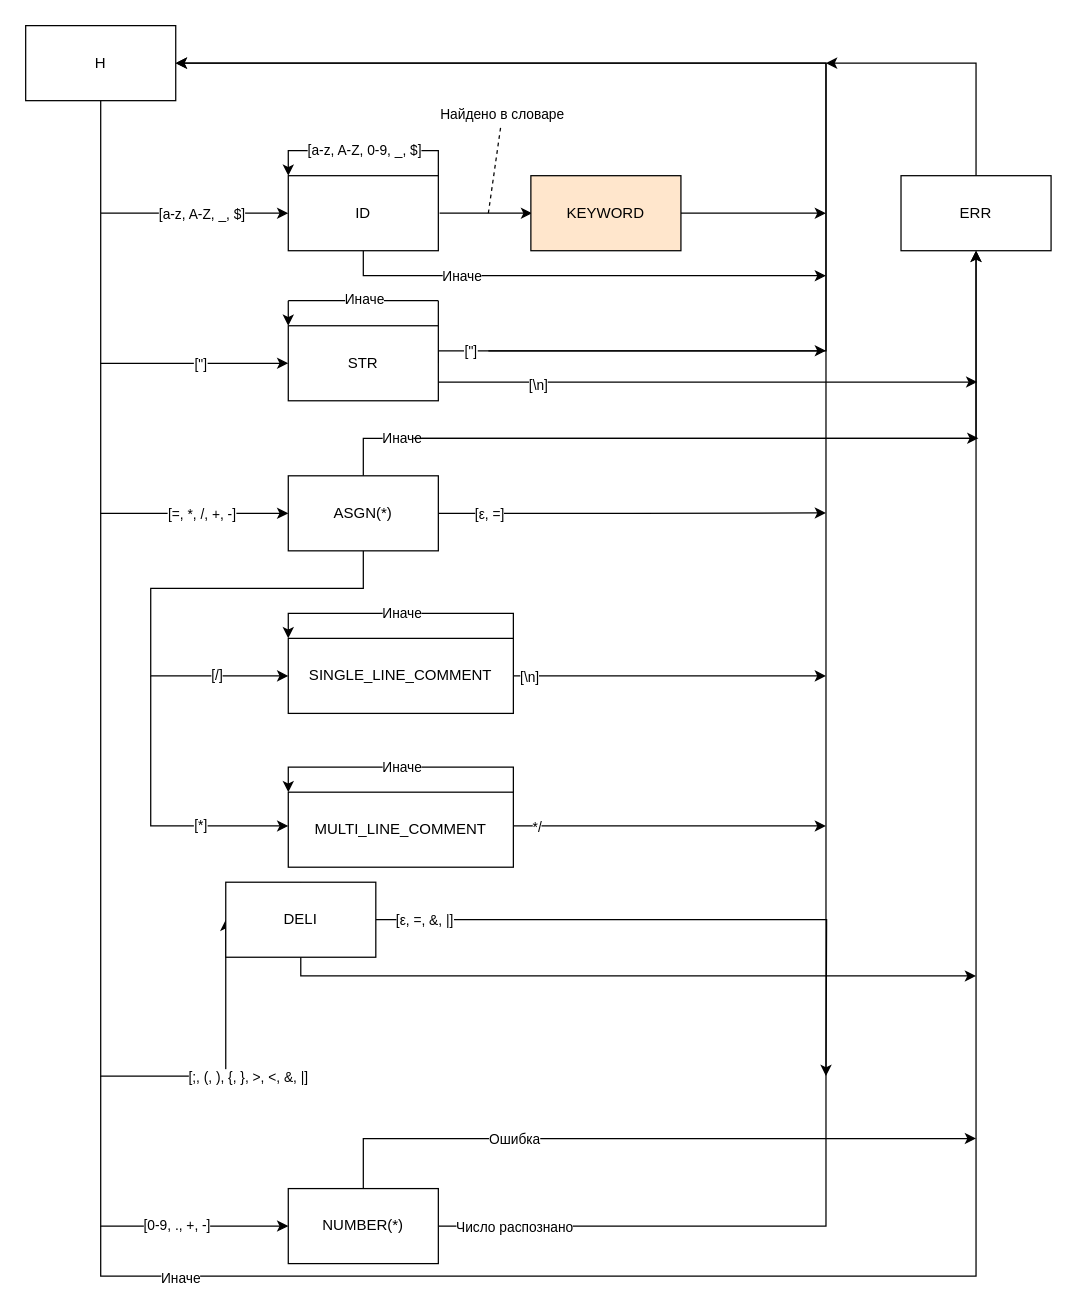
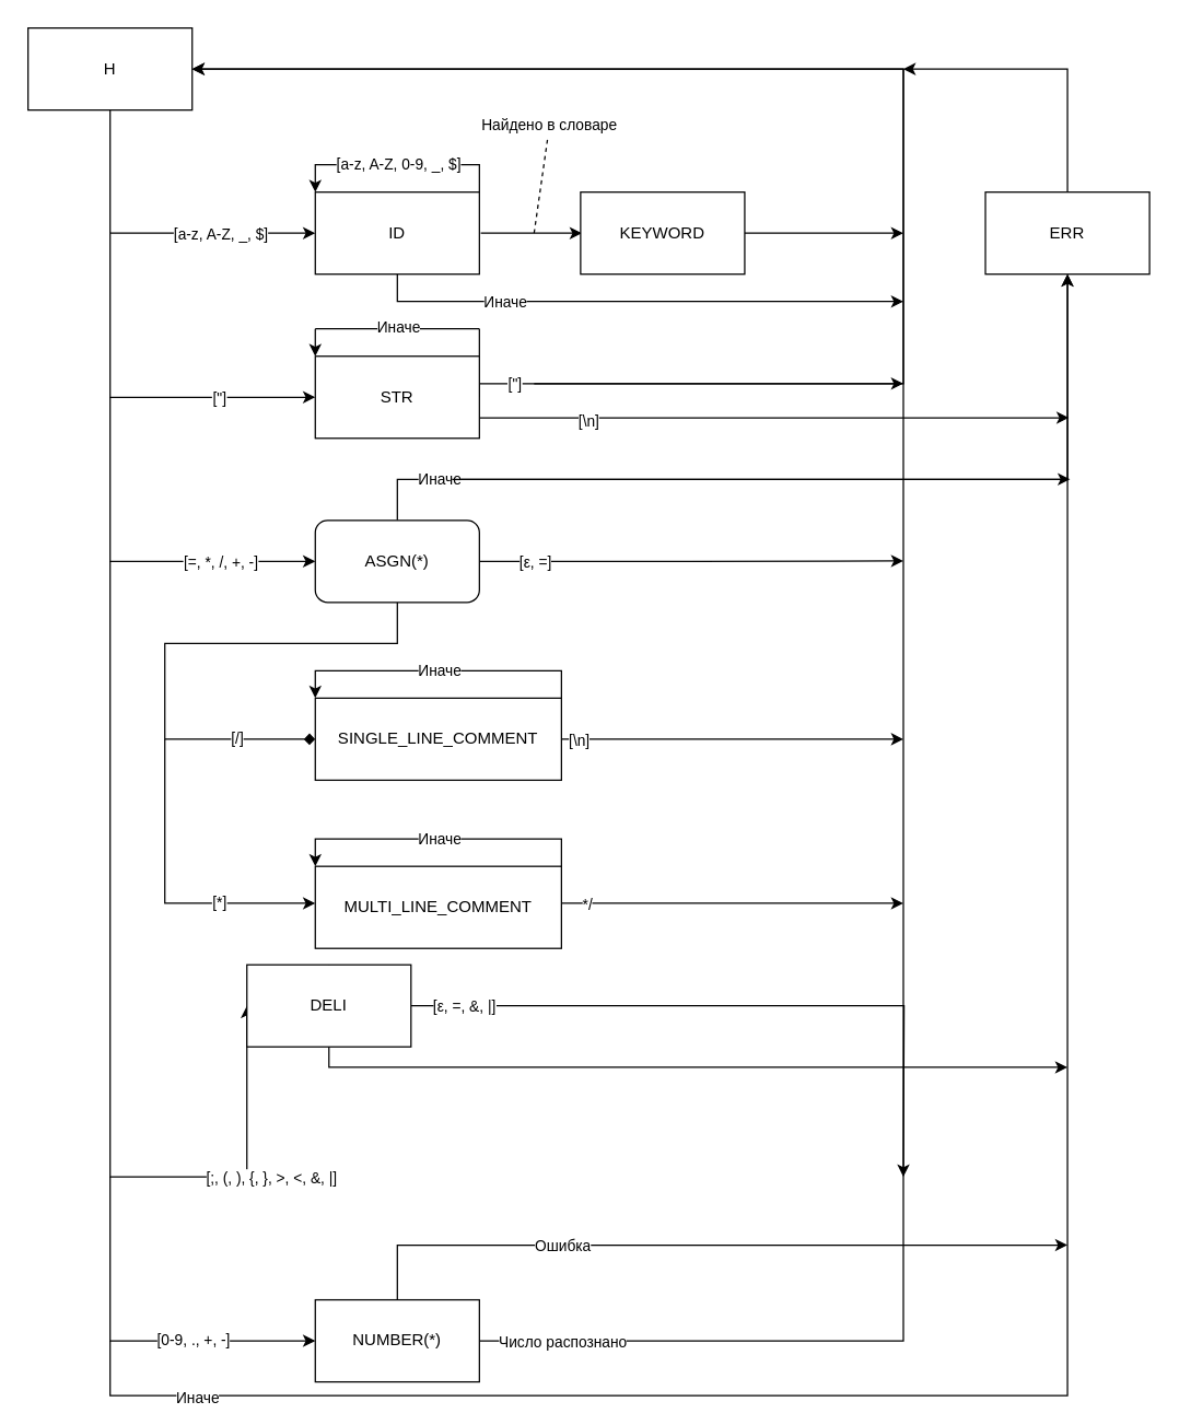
  <mxCell id="0" />
  <mxCell id="1" parent="0" />
  <mxCell id="2" style="edgeStyle=orthogonalEdgeStyle;rounded=0;orthogonalLoop=1;jettySize=auto;html=1;exitX=0.5;exitY=1;exitDx=0;exitDy=0;entryX=0;entryY=0.5;entryDx=0;entryDy=0;" parent="1" source="4" target="9" edge="1"><mxGeometry relative="1" as="geometry" /></mxCell>
  <mxCell id="3" value="[a-z, A-Z, _, $]" style="edgeLabel;html=1;align=center;verticalAlign=middle;resizable=0;points=[];" parent="2" vertex="1" connectable="0"><mxGeometry x="0.466" relative="1" as="geometry"><mxPoint x="-5.83" as="offset" /></mxGeometry></mxCell>
  <mxCell id="4" value="H" style="rounded=0;whiteSpace=wrap;html=1;" parent="1" vertex="1"><mxGeometry x="20" y="20" width="120" height="60" as="geometry" /></mxCell>
  <mxCell id="5" style="edgeStyle=orthogonalEdgeStyle;rounded=0;orthogonalLoop=1;jettySize=auto;html=1;exitX=1;exitY=0.5;exitDx=0;exitDy=0;entryX=0;entryY=0.5;entryDx=0;entryDy=0;" parent="1" edge="1"><mxGeometry relative="1" as="geometry"><mxPoint x="351" y="170" as="sourcePoint" /><mxPoint x="425" y="170" as="targetPoint" /><Array as="points"><mxPoint x="390" y="170" /><mxPoint x="390" y="170" /></Array></mxGeometry></mxCell>
  <mxCell id="6" value="Найдено в словаре" style="edgeLabel;html=1;align=center;verticalAlign=middle;resizable=0;points=[];" parent="5" vertex="1" connectable="0"><mxGeometry x="-0.283" y="1" relative="1" as="geometry"><mxPoint x="22.33" y="-79" as="offset" /></mxGeometry></mxCell>
  <mxCell id="7" style="edgeStyle=orthogonalEdgeStyle;rounded=0;orthogonalLoop=1;jettySize=auto;html=1;exitX=0.5;exitY=1;exitDx=0;exitDy=0;" parent="1" source="9" edge="1"><mxGeometry relative="1" as="geometry"><mxPoint x="660" y="220" as="targetPoint" /><Array as="points"><mxPoint x="290" y="220" /></Array></mxGeometry></mxCell>
  <mxCell id="8" value="Иначе" style="edgeLabel;html=1;align=center;verticalAlign=middle;resizable=0;points=[];" parent="7" vertex="1" connectable="0"><mxGeometry x="-0.499" relative="1" as="geometry"><mxPoint as="offset" /></mxGeometry></mxCell>
  <mxCell id="9" value="ID" style="rounded=0;whiteSpace=wrap;html=1;" parent="1" vertex="1"><mxGeometry x="230" y="140" width="120" height="60" as="geometry" /></mxCell>
  <mxCell id="10" style="edgeStyle=orthogonalEdgeStyle;rounded=0;orthogonalLoop=1;jettySize=auto;html=1;exitX=1;exitY=0.5;exitDx=0;exitDy=0;" parent="1" source="11" edge="1"><mxGeometry relative="1" as="geometry"><mxPoint x="660" y="170" as="targetPoint" /></mxGeometry></mxCell>
- <mxCell id="11" value="KEYWORD" style="rounded=0;whiteSpace=wrap;html=1;fillColor=#ffe6cc;" parent="1" vertex="1"><mxGeometry x="424" y="140" width="120" height="60" as="geometry" /></mxCell>
+ <mxCell id="11" value="KEYWORD" style="rounded=0;whiteSpace=wrap;html=1;" parent="1" vertex="1"><mxGeometry x="424" y="140" width="120" height="60" as="geometry" /></mxCell>
  <mxCell id="12" style="edgeStyle=orthogonalEdgeStyle;rounded=0;orthogonalLoop=1;jettySize=auto;html=1;exitX=0;exitY=0.5;exitDx=0;exitDy=0;entryX=0;entryY=0.5;entryDx=0;entryDy=0;" parent="1" target="23" edge="1"><mxGeometry relative="1" as="geometry"><mxPoint x="80" y="170" as="sourcePoint" /><Array as="points"><mxPoint x="80" y="290" /></Array></mxGeometry></mxCell>
  <mxCell id="13" value="[&quot;]" style="edgeLabel;html=1;align=center;verticalAlign=middle;resizable=0;points=[];" parent="12" vertex="1" connectable="0"><mxGeometry x="0.367" y="-1" relative="1" as="geometry"><mxPoint x="14.83" y="-1" as="offset" /></mxGeometry></mxCell>
  <mxCell id="14" style="edgeStyle=orthogonalEdgeStyle;rounded=0;orthogonalLoop=1;jettySize=auto;html=1;exitX=1;exitY=0.5;exitDx=0;exitDy=0;entryX=1;entryY=0.5;entryDx=0;entryDy=0;" parent="1" source="23" target="4" edge="1"><mxGeometry relative="1" as="geometry"><Array as="points"><mxPoint x="350" y="280" /><mxPoint x="660" y="280" /><mxPoint x="660" y="50" /></Array></mxGeometry></mxCell>
  <mxCell id="15" value="[&quot;]" style="edgeLabel;html=1;align=center;verticalAlign=middle;resizable=0;points=[];" parent="14" vertex="1" connectable="0"><mxGeometry x="-0.935" y="-2" relative="1" as="geometry"><mxPoint y="-2" as="offset" /></mxGeometry></mxCell>
  <mxCell id="16" style="edgeStyle=none;rounded=0;orthogonalLoop=1;jettySize=auto;html=1;endArrow=none;endFill=0;" parent="1" edge="1"><mxGeometry relative="1" as="geometry"><mxPoint x="230" y="240" as="targetPoint" /><mxPoint x="350" y="240" as="sourcePoint" /></mxGeometry></mxCell>
  <mxCell id="17" value="Иначе" style="edgeLabel;html=1;align=center;verticalAlign=middle;resizable=0;points=[];" parent="16" vertex="1" connectable="0"><mxGeometry x="0.174" y="-2" relative="1" as="geometry"><mxPoint x="10.48" as="offset" /></mxGeometry></mxCell>
  <mxCell id="18" style="edgeStyle=none;rounded=0;orthogonalLoop=1;jettySize=auto;html=1;exitX=1;exitY=0;exitDx=0;exitDy=0;endArrow=none;endFill=0;" parent="1" source="23" edge="1"><mxGeometry relative="1" as="geometry"><mxPoint x="350" y="240" as="targetPoint" /></mxGeometry></mxCell>
  <mxCell id="19" style="edgeStyle=none;rounded=0;orthogonalLoop=1;jettySize=auto;html=1;endArrow=classic;endFill=1;exitX=0;exitY=0;exitDx=0;exitDy=0;entryX=0;entryY=0;entryDx=0;entryDy=0;" parent="1" target="23" edge="1"><mxGeometry relative="1" as="geometry"><mxPoint x="230" y="240" as="sourcePoint" /></mxGeometry></mxCell>
  <mxCell id="20" style="edgeStyle=none;rounded=0;orthogonalLoop=1;jettySize=auto;html=1;endArrow=classic;endFill=1;exitX=1;exitY=0.75;exitDx=0;exitDy=0;" parent="1" source="23" edge="1"><mxGeometry relative="1" as="geometry"><mxPoint x="781" y="305" as="targetPoint" /></mxGeometry></mxCell>
  <mxCell id="21" value="[\n]" style="edgeLabel;html=1;align=center;verticalAlign=middle;resizable=0;points=[];" parent="20" vertex="1" connectable="0"><mxGeometry x="-0.893" y="-2" relative="1" as="geometry"><mxPoint x="56.98" as="offset" /></mxGeometry></mxCell>
  <mxCell id="22" style="edgeStyle=none;rounded=0;orthogonalLoop=1;jettySize=auto;html=1;endArrow=classic;endFill=1;" parent="1" edge="1"><mxGeometry relative="1" as="geometry"><mxPoint x="660" y="280" as="targetPoint" /><mxPoint x="390" y="280" as="sourcePoint" /></mxGeometry></mxCell>
  <mxCell id="23" value="STR" style="rounded=0;whiteSpace=wrap;html=1;" parent="1" vertex="1"><mxGeometry x="230" y="260" width="120" height="60" as="geometry" /></mxCell>
  <mxCell id="24" style="edgeStyle=orthogonalEdgeStyle;rounded=0;orthogonalLoop=1;jettySize=auto;html=1;exitX=0;exitY=0.5;exitDx=0;exitDy=0;entryX=0;entryY=0.5;entryDx=0;entryDy=0;" parent="1" target="33" edge="1"><mxGeometry relative="1" as="geometry"><mxPoint x="80" y="290" as="sourcePoint" /><Array as="points"><mxPoint x="80" y="410" /></Array></mxGeometry></mxCell>
  <mxCell id="25" value="[=, *, /, +, -]" style="edgeLabel;html=1;align=center;verticalAlign=middle;resizable=0;points=[];" parent="24" vertex="1" connectable="0"><mxGeometry x="0.407" y="-6" relative="1" as="geometry"><mxPoint x="10.59" y="-6" as="offset" /></mxGeometry></mxCell>
- <mxCell id="26" style="edgeStyle=orthogonalEdgeStyle;rounded=0;orthogonalLoop=1;jettySize=auto;html=1;exitX=0.5;exitY=1;exitDx=0;exitDy=0;entryX=0;entryY=0.5;entryDx=0;entryDy=0;" parent="1" source="33" target="43" edge="1"><mxGeometry relative="1" as="geometry"><Array as="points"><mxPoint x="290" y="470" /><mxPoint x="120" y="470" /><mxPoint x="120" y="540" /></Array></mxGeometry></mxCell>
+ <mxCell id="26" style="edgeStyle=orthogonalEdgeStyle;rounded=0;orthogonalLoop=1;jettySize=auto;html=1;exitX=0.5;exitY=1;exitDx=0;exitDy=0;entryX=0;entryY=0.5;entryDx=0;entryDy=0;endArrow=diamond;" parent="1" source="33" target="43" edge="1"><mxGeometry relative="1" as="geometry"><Array as="points"><mxPoint x="290" y="470" /><mxPoint x="120" y="470" /><mxPoint x="120" y="540" /></Array></mxGeometry></mxCell>
  <mxCell id="27" value="[/]" style="edgeLabel;html=1;align=center;verticalAlign=middle;resizable=0;points=[];" parent="26" vertex="1" connectable="0"><mxGeometry x="0.76" relative="1" as="geometry"><mxPoint x="-11.03" y="-0.02" as="offset" /></mxGeometry></mxCell>
  <mxCell id="28" style="edgeStyle=orthogonalEdgeStyle;rounded=0;orthogonalLoop=1;jettySize=auto;html=1;exitX=0.5;exitY=0;exitDx=0;exitDy=0;entryX=0.5;entryY=1;entryDx=0;entryDy=0;" parent="1" source="33" target="52" edge="1"><mxGeometry relative="1" as="geometry"><mxPoint x="780" y="219.31" as="targetPoint" /><Array as="points"><mxPoint x="290" y="350" /><mxPoint x="780" y="350" /></Array></mxGeometry></mxCell>
  <mxCell id="29" value="Иначе" style="edgeLabel;html=1;align=center;verticalAlign=middle;resizable=0;points=[];" parent="28" vertex="1" connectable="0"><mxGeometry x="-0.91" y="-18" relative="1" as="geometry"><mxPoint x="30" y="-19" as="offset" /></mxGeometry></mxCell>
  <mxCell id="30" style="edgeStyle=orthogonalEdgeStyle;rounded=0;orthogonalLoop=1;jettySize=auto;html=1;exitX=1;exitY=0.5;exitDx=0;exitDy=0;" parent="1" source="33" edge="1"><mxGeometry relative="1" as="geometry"><mxPoint x="660" y="409.667" as="targetPoint" /></mxGeometry></mxCell>
  <mxCell id="31" value="[ε, =]" style="edgeLabel;html=1;align=center;verticalAlign=middle;resizable=0;points=[];" parent="30" vertex="1" connectable="0"><mxGeometry x="-0.781" y="-2" relative="1" as="geometry"><mxPoint x="6" y="-2" as="offset" /></mxGeometry></mxCell>
  <mxCell id="32" style="edgeStyle=none;rounded=0;orthogonalLoop=1;jettySize=auto;html=1;endArrow=classic;endFill=1;" parent="1" edge="1"><mxGeometry relative="1" as="geometry"><mxPoint x="781.905" y="350" as="targetPoint" /><mxPoint x="330" y="350" as="sourcePoint" /></mxGeometry></mxCell>
- <mxCell id="33" value="ASGN(*)" style="rounded=0;whiteSpace=wrap;html=1;" parent="1" vertex="1"><mxGeometry x="230" y="380" width="120" height="60" as="geometry" /></mxCell>
+ <mxCell id="33" value="ASGN(*)" style="whiteSpace=wrap;html=1;rounded=1;" parent="1" vertex="1"><mxGeometry x="230" y="380" width="120" height="60" as="geometry" /></mxCell>
  <mxCell id="34" style="edgeStyle=orthogonalEdgeStyle;rounded=0;orthogonalLoop=1;jettySize=auto;html=1;exitX=0;exitY=0.5;exitDx=0;exitDy=0;entryX=0;entryY=0.5;entryDx=0;entryDy=0;" parent="1" target="40" edge="1"><mxGeometry relative="1" as="geometry"><mxPoint x="80" y="410" as="sourcePoint" /><Array as="points"><mxPoint x="80" y="860" /></Array></mxGeometry></mxCell>
  <mxCell id="35" value="[;, (, ), {, }, &amp;gt;, &amp;lt;, &amp;amp;, |]" style="edgeLabel;html=1;align=center;verticalAlign=middle;resizable=0;points=[];" parent="34" vertex="1" connectable="0"><mxGeometry x="0.5" y="22" relative="1" as="geometry"><mxPoint x="61" y="22" as="offset" /></mxGeometry></mxCell>
  <mxCell id="36" style="edgeStyle=orthogonalEdgeStyle;rounded=0;orthogonalLoop=1;jettySize=auto;html=1;exitX=1;exitY=0.5;exitDx=0;exitDy=0;" parent="1" source="40" edge="1"><mxGeometry relative="1" as="geometry"><mxPoint x="660" y="860" as="targetPoint" /></mxGeometry></mxCell>
  <mxCell id="37" value="[ε, =, &amp;amp;, |]" style="edgeLabel;html=1;align=center;verticalAlign=middle;resizable=0;points=[];" parent="36" vertex="1" connectable="0"><mxGeometry x="-0.913" y="-2" relative="1" as="geometry"><mxPoint x="17.65" y="-2" as="offset" /></mxGeometry></mxCell>
  <mxCell id="38" style="edgeStyle=orthogonalEdgeStyle;rounded=0;orthogonalLoop=1;jettySize=auto;html=1;exitX=0.5;exitY=0;exitDx=0;exitDy=0;" parent="1" source="40" edge="1"><mxGeometry relative="1" as="geometry"><mxPoint x="780" y="780" as="targetPoint" /><Array as="points"><mxPoint x="290" y="780" /><mxPoint x="780" y="780" /></Array></mxGeometry></mxCell>
  <mxCell id="39" value="Иначе" style="edgeLabel;html=1;align=center;verticalAlign=middle;resizable=0;points=[];" parent="38" vertex="1" connectable="0"><mxGeometry x="-0.897" y="-37" relative="1" as="geometry"><mxPoint x="-7" y="-22.5" as="offset" /></mxGeometry></mxCell>
  <mxCell id="40" value="DELI" style="rounded=0;whiteSpace=wrap;html=1;" parent="1" vertex="1"><mxGeometry x="180" y="705" width="120" height="60" as="geometry" /></mxCell>
  <mxCell id="41" style="edgeStyle=orthogonalEdgeStyle;rounded=0;orthogonalLoop=1;jettySize=auto;html=1;exitX=1;exitY=0.5;exitDx=0;exitDy=0;" parent="1" source="43" edge="1"><mxGeometry relative="1" as="geometry"><mxPoint x="660" y="540" as="targetPoint" /></mxGeometry></mxCell>
  <mxCell id="42" value="[\n]" style="edgeLabel;html=1;align=center;verticalAlign=middle;resizable=0;points=[];" parent="41" vertex="1" connectable="0"><mxGeometry x="-0.903" y="-3" relative="1" as="geometry"><mxPoint y="-3" as="offset" /></mxGeometry></mxCell>
  <mxCell id="43" value="SINGLE_LINE_COMMENT" style="rounded=0;whiteSpace=wrap;html=1;" parent="1" vertex="1"><mxGeometry x="230" y="510" width="180" height="60" as="geometry" /></mxCell>
  <mxCell id="44" style="edgeStyle=orthogonalEdgeStyle;rounded=0;orthogonalLoop=1;jettySize=auto;html=1;exitX=0;exitY=0.5;exitDx=0;exitDy=0;entryX=0;entryY=0.5;entryDx=0;entryDy=0;" parent="1" edge="1"><mxGeometry relative="1" as="geometry"><mxPoint x="230" y="660" as="targetPoint" /><mxPoint x="120" y="540" as="sourcePoint" /><Array as="points"><mxPoint x="120" y="660" /></Array></mxGeometry></mxCell>
  <mxCell id="45" value="[*]" style="edgeLabel;html=1;align=center;verticalAlign=middle;resizable=0;points=[];" parent="44" vertex="1" connectable="0"><mxGeometry x="0.504" y="-2" relative="1" as="geometry"><mxPoint x="-13.1" y="-2.02" as="offset" /></mxGeometry></mxCell>
  <mxCell id="46" style="edgeStyle=orthogonalEdgeStyle;rounded=0;orthogonalLoop=1;jettySize=auto;html=1;exitX=1;exitY=0.5;exitDx=0;exitDy=0;" parent="1" edge="1"><mxGeometry relative="1" as="geometry"><mxPoint x="660" y="660" as="targetPoint" /><mxPoint x="410" y="660" as="sourcePoint" /></mxGeometry></mxCell>
  <mxCell id="47" value="*/" style="edgeLabel;html=1;align=center;verticalAlign=middle;resizable=0;points=[];" parent="46" vertex="1" connectable="0"><mxGeometry x="-0.853" y="2" relative="1" as="geometry"><mxPoint y="2" as="offset" /></mxGeometry></mxCell>
  <mxCell id="48" value="MULTI_LINE_COMMENT" style="rounded=0;whiteSpace=wrap;html=1;" parent="1" vertex="1"><mxGeometry x="230" y="633" width="180" height="60" as="geometry" /></mxCell>
  <mxCell id="49" style="edgeStyle=orthogonalEdgeStyle;rounded=0;orthogonalLoop=1;jettySize=auto;html=1;exitX=0.25;exitY=0;exitDx=0;exitDy=0;" parent="1" edge="1"><mxGeometry relative="1" as="geometry"><mxPoint x="230" y="140" as="targetPoint" /><Array as="points"><mxPoint x="350" y="140" /><mxPoint x="350" y="120" /><mxPoint x="230" y="120" /><mxPoint x="230" y="140" /></Array><mxPoint x="350" y="140" as="sourcePoint" /></mxGeometry></mxCell>
  <mxCell id="50" value="[a-z, A-Z, 0-9, _, $]" style="edgeLabel;html=1;align=center;verticalAlign=middle;resizable=0;points=[];" parent="49" vertex="1" connectable="0"><mxGeometry x="-0.215" y="-1" relative="1" as="geometry"><mxPoint x="-17" as="offset" /></mxGeometry></mxCell>
  <mxCell id="51" style="edgeStyle=orthogonalEdgeStyle;rounded=0;orthogonalLoop=1;jettySize=auto;html=1;exitX=0.5;exitY=0;exitDx=0;exitDy=0;" parent="1" source="52" edge="1"><mxGeometry relative="1" as="geometry"><mxPoint x="660" y="50" as="targetPoint" /><Array as="points"><mxPoint x="780" y="50" /></Array></mxGeometry></mxCell>
  <mxCell id="52" value="ERR" style="rounded=0;whiteSpace=wrap;html=1;" parent="1" vertex="1"><mxGeometry x="720" y="140" width="120" height="60" as="geometry" /></mxCell>
  <mxCell id="53" style="edgeStyle=orthogonalEdgeStyle;rounded=0;orthogonalLoop=1;jettySize=auto;html=1;exitX=0;exitY=0.5;exitDx=0;exitDy=0;entryX=0;entryY=0.5;entryDx=0;entryDy=0;" parent="1" target="59" edge="1"><mxGeometry relative="1" as="geometry"><mxPoint x="80" y="860" as="sourcePoint" /><Array as="points"><mxPoint x="80" y="980" /></Array></mxGeometry></mxCell>
  <mxCell id="54" value="[0-9, ., +, -]" style="edgeLabel;html=1;align=center;verticalAlign=middle;resizable=0;points=[];" parent="53" vertex="1" connectable="0"><mxGeometry x="-0.111" y="20" relative="1" as="geometry"><mxPoint x="60" y="19.97" as="offset" /></mxGeometry></mxCell>
  <mxCell id="55" style="edgeStyle=orthogonalEdgeStyle;rounded=0;orthogonalLoop=1;jettySize=auto;html=1;exitX=1;exitY=0.5;exitDx=0;exitDy=0;entryX=1;entryY=0.5;entryDx=0;entryDy=0;" parent="1" source="59" target="4" edge="1"><mxGeometry relative="1" as="geometry"><mxPoint x="560" y="50" as="targetPoint" /><Array as="points"><mxPoint x="660" y="980" /><mxPoint x="660" y="50" /></Array></mxGeometry></mxCell>
  <mxCell id="56" value="Число распознано" style="edgeLabel;html=1;align=center;verticalAlign=middle;resizable=0;points=[];" vertex="1" connectable="0" parent="55"><mxGeometry x="-0.96" relative="1" as="geometry"><mxPoint x="25" as="offset" /></mxGeometry></mxCell>
  <mxCell id="57" style="edgeStyle=orthogonalEdgeStyle;rounded=0;orthogonalLoop=1;jettySize=auto;html=1;exitX=0.5;exitY=0;exitDx=0;exitDy=0;" parent="1" source="59" edge="1"><mxGeometry relative="1" as="geometry"><mxPoint x="780" y="910" as="targetPoint" /><Array as="points"><mxPoint x="290" y="910" /></Array></mxGeometry></mxCell>
  <mxCell id="58" value="Ошибка" style="edgeLabel;html=1;align=center;verticalAlign=middle;resizable=0;points=[];" vertex="1" connectable="0" parent="57"><mxGeometry x="-0.458" y="-1" relative="1" as="geometry"><mxPoint x="16.67" y="-1" as="offset" /></mxGeometry></mxCell>
  <mxCell id="59" value="NUMBER(*)" style="rounded=0;whiteSpace=wrap;html=1;" parent="1" vertex="1"><mxGeometry x="230" y="950" width="120" height="60" as="geometry" /></mxCell>
  <mxCell id="60" value="" style="endArrow=none;dashed=1;html=1;" parent="1" edge="1"><mxGeometry width="50" height="50" relative="1" as="geometry"><mxPoint x="390" y="170" as="sourcePoint" /><mxPoint x="400" y="100" as="targetPoint" /></mxGeometry></mxCell>
  <mxCell id="61" style="edgeStyle=none;rounded=0;orthogonalLoop=1;jettySize=auto;html=1;endArrow=classic;endFill=1;exitX=1;exitY=0;exitDx=0;exitDy=0;exitPerimeter=0;entryX=0;entryY=0;entryDx=0;entryDy=0;jumpStyle=sharp;" parent="1" source="43" target="43" edge="1"><mxGeometry relative="1" as="geometry"><mxPoint x="490" y="500" as="targetPoint" /><Array as="points"><mxPoint x="410" y="490" /><mxPoint x="230" y="490" /></Array></mxGeometry></mxCell>
  <mxCell id="62" value="Иначе" style="edgeLabel;html=1;align=center;verticalAlign=middle;resizable=0;points=[];" parent="61" vertex="1" connectable="0"><mxGeometry x="0.158" y="-1" relative="1" as="geometry"><mxPoint x="17.5" as="offset" /></mxGeometry></mxCell>
  <mxCell id="63" style="edgeStyle=none;rounded=0;orthogonalLoop=1;jettySize=auto;html=1;endArrow=classic;endFill=1;exitX=1;exitY=0;exitDx=0;exitDy=0;exitPerimeter=0;entryX=0;entryY=0;entryDx=0;entryDy=0;jumpStyle=sharp;" parent="1" edge="1"><mxGeometry relative="1" as="geometry"><mxPoint x="410" y="633" as="sourcePoint" /><mxPoint x="230" y="633" as="targetPoint" /><Array as="points"><mxPoint x="410" y="613" /><mxPoint x="230" y="613" /></Array></mxGeometry></mxCell>
  <mxCell id="64" value="Иначе" style="edgeLabel;html=1;align=center;verticalAlign=middle;resizable=0;points=[];" parent="63" vertex="1" connectable="0"><mxGeometry x="0.158" y="-1" relative="1" as="geometry"><mxPoint x="17.5" as="offset" /></mxGeometry></mxCell>
  <mxCell id="65" value="" style="endArrow=classic;html=1;rounded=0;entryX=0.5;entryY=1;entryDx=0;entryDy=0;" parent="1" target="52" edge="1"><mxGeometry width="50" height="50" relative="1" as="geometry"><mxPoint x="80" y="980" as="sourcePoint" /><mxPoint x="780" y="910" as="targetPoint" /><Array as="points"><mxPoint x="80" y="1020" /><mxPoint x="780" y="1020" /></Array></mxGeometry></mxCell>
  <mxCell id="66" value="Иначе" style="edgeLabel;html=1;align=center;verticalAlign=middle;resizable=0;points=[];" parent="65" vertex="1" connectable="0"><mxGeometry x="-0.906" y="16" relative="1" as="geometry"><mxPoint x="30" y="17" as="offset" /></mxGeometry></mxCell>
